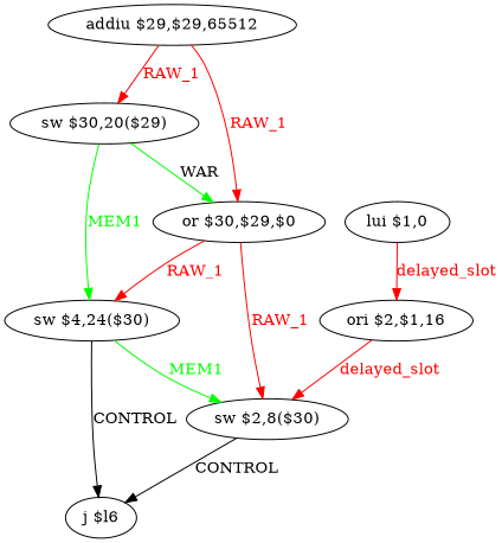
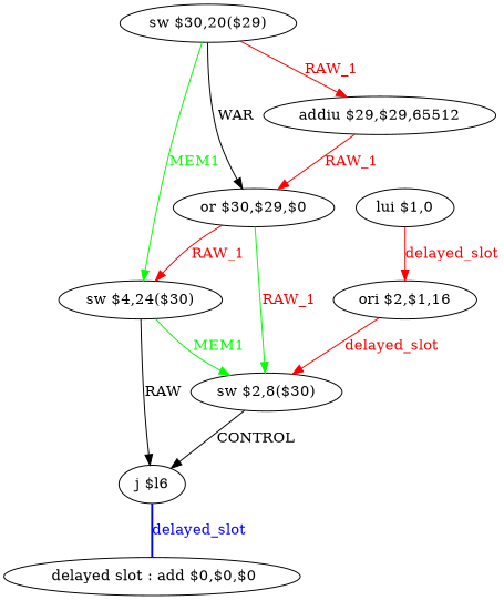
  digraph {
    node [shape=ellipse]
    edge [color=red fontcolor=red]
+   n1 [label=" delayed slot : add $0,$0,$0"]
    n2 [label="j $l6"]
    n3 [label="addiu $29,$29,65512"]
    n4 [label="sw $30,20($29)"]
    n5 [label="or $30,$29,$0"]
    n6 [label="sw $4,24($30)"]
    n7 [label="sw $2,8($30)"]
    n8 [label="lui $1,0"]
    n9 [label="ori $2,$1,16"]
-   n3 -> n4 [label=RAW_1]
+   n2 -> n1 [color=blue dir=none fontcolor=blue label=delayed_slot style=bold]
+   n4 -> n3 [label=RAW_1]
    n3 -> n5 [label=RAW_1]
-   n4 -> n5 [label=WAR color=green fontcolor=""]
+   n4 -> n5 [label=WAR color="" fontcolor=""]
    n4 -> n6 [color=green fontcolor=green label=MEM1]
    n5 -> n6 [label=RAW_1]
-   n5 -> n7 [label=RAW_1]
-   n6 -> n2 [label=CONTROL color="" fontcolor=""]
+   n5 -> n7 [color=green label=RAW_1]
+   n6 -> n2 [label=RAW color="" fontcolor=""]
    n6 -> n7 [color=green fontcolor=green label=MEM1]
    n7 -> n2 [label=CONTROL color="" fontcolor=""]
    n8 -> n9 [label=delayed_slot]
    n9 -> n7 [label=delayed_slot]
  }
